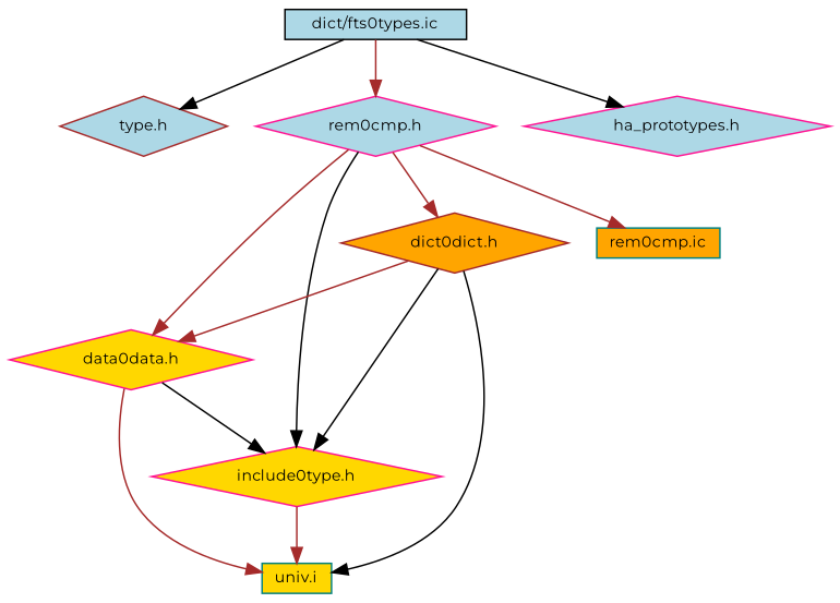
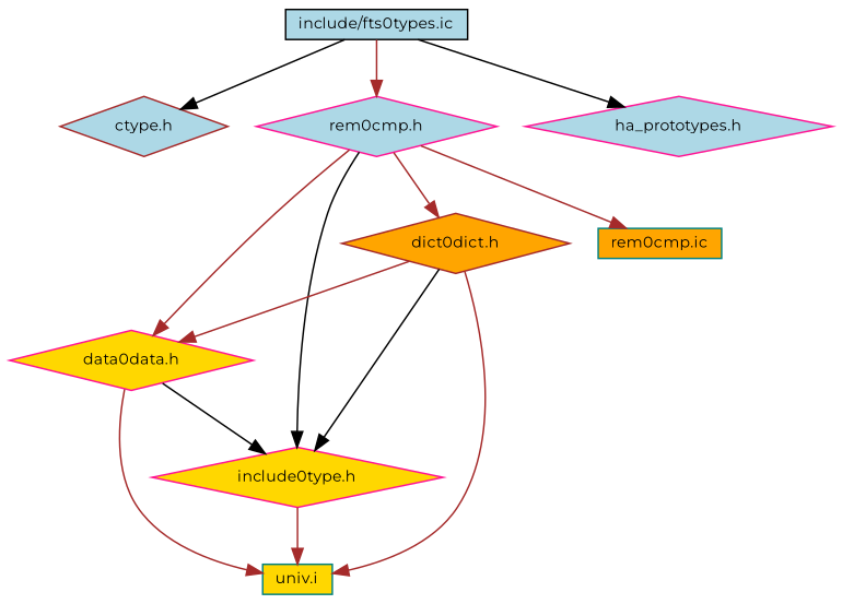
  digraph {
    fontname=Montserrat
    node [color=deeppink fillcolor=lightblue fontname=Montserrat fontsize=10 shape=diamond style=filled]
    edge [color=brown fontname=Montserrat fontsize=10 labelfontname=FreeSans labelfontsize=10 style=solid]
-   n1 [color=black fontcolor=black height=0.2 label="dict/fts0types.ic" shape=box width=0.4]
-   n2 [color=brown height=0.2 label="type.h" width=0.4]
+   n1 [color=black fontcolor=black height=0.2 label="include/fts0types.ic" shape=box width=0.4]
+   n2 [color=brown height=0.2 label="ctype.h" width=0.4]
    n3 [height=0.2 label="rem0cmp.h" width=0.4]
    n4 [height=0.2 label="ha_prototypes.h" width=0.4]
    n5 [fillcolor=gold height=0.2 label="data0data.h" width=0.4]
    n6 [fillcolor=gold height=0.2 label="include0type.h" width=0.4]
    n7 [color=brown fillcolor=orange height=0.2 label="dict0dict.h" width=0.4]
    n8 [color=teal fillcolor=orange height=0.2 label="rem0cmp.ic" shape=box width=0.4]
    n9 [color=teal fillcolor=gold height=0.2 label="univ.i" shape=box width=0.4]
    n1 -> n2 [color=black]
    n1 -> n3
    n1 -> n4 [color=black]
    n3 -> n5
    n3 -> n6 [color=black]
    n3 -> n7
    n3 -> n8
    n5 -> n6 [color=black]
    n5 -> n9
    n6 -> n9
    n7 -> n5
    n7 -> n6 [color=black]
-   n7 -> n9 [color=black]
+   n7 -> n9
  }
